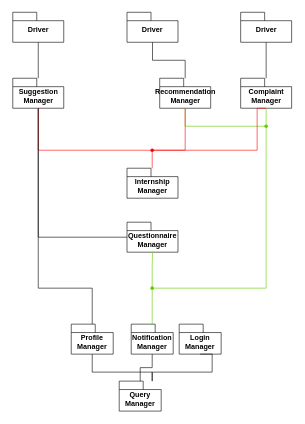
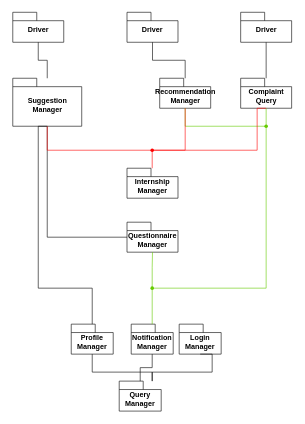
  <mxCell id="0" />
  <mxCell id="1" parent="0" />
  <mxCell id="2" value="Login Manager" style="shape=folder;fontStyle=1;spacingTop=10;tabWidth=40;tabHeight=14;tabPosition=left;html=1;whiteSpace=wrap;" vertex="1" parent="1"><mxGeometry x="298" y="540" width="70" height="50" as="geometry" /></mxCell>
  <mxCell id="3" value="Query Manager" style="shape=folder;fontStyle=1;spacingTop=10;tabWidth=40;tabHeight=14;tabPosition=left;html=1;whiteSpace=wrap;" vertex="1" parent="1"><mxGeometry x="198" y="635" width="70" height="50" as="geometry" /></mxCell>
  <mxCell id="4" value="Questionnaire Manager" style="shape=folder;fontStyle=1;spacingTop=10;tabWidth=40;tabHeight=14;tabPosition=left;html=1;whiteSpace=wrap;" vertex="1" parent="1"><mxGeometry x="211" y="370" width="85" height="50" as="geometry" /></mxCell>
  <mxCell id="5" value="Profile Manager" style="shape=folder;fontStyle=1;spacingTop=10;tabWidth=40;tabHeight=14;tabPosition=left;html=1;whiteSpace=wrap;" vertex="1" parent="1"><mxGeometry x="118" y="540" width="70" height="50" as="geometry" /></mxCell>
  <mxCell id="6" value="Notification Manager" style="shape=folder;fontStyle=1;spacingTop=10;tabWidth=40;tabHeight=14;tabPosition=left;html=1;whiteSpace=wrap;" vertex="1" parent="1"><mxGeometry x="218" y="540" width="70" height="50" as="geometry" /></mxCell>
  <mxCell id="7" style="edgeStyle=orthogonalEdgeStyle;rounded=0;orthogonalLoop=1;jettySize=auto;html=1;entryX=0.5;entryY=1;entryDx=0;entryDy=0;entryPerimeter=0;endArrow=none;endFill=0;" edge="1" parent="1" source="3" target="5"><mxGeometry relative="1" as="geometry"><Array as="points"><mxPoint x="253" y="620" /><mxPoint x="153" y="620" /></Array></mxGeometry></mxCell>
  <mxCell id="8" style="edgeStyle=orthogonalEdgeStyle;rounded=0;orthogonalLoop=1;jettySize=auto;html=1;entryX=0.5;entryY=1;entryDx=0;entryDy=0;entryPerimeter=0;endArrow=none;endFill=0;" edge="1" parent="1" source="3" target="6"><mxGeometry relative="1" as="geometry" /></mxCell>
  <mxCell id="9" style="edgeStyle=orthogonalEdgeStyle;rounded=0;orthogonalLoop=1;jettySize=auto;html=1;entryX=0.5;entryY=1;entryDx=0;entryDy=0;entryPerimeter=0;endArrow=none;endFill=0;" edge="1" parent="1" source="3" target="2"><mxGeometry relative="1" as="geometry"><Array as="points"><mxPoint x="253" y="620" /><mxPoint x="353" y="620" /></Array></mxGeometry></mxCell>
  <mxCell id="10" value="Internship Manager" style="shape=folder;fontStyle=1;spacingTop=10;tabWidth=40;tabHeight=14;tabPosition=left;html=1;whiteSpace=wrap;" vertex="1" parent="1"><mxGeometry x="211" y="280" width="85" height="50" as="geometry" /></mxCell>
  <mxCell id="11" style="edgeStyle=orthogonalEdgeStyle;rounded=0;orthogonalLoop=1;jettySize=auto;html=1;endArrow=none;endFill=0;" edge="1" parent="1" source="4" target="13"><mxGeometry relative="1" as="geometry" /></mxCell>
  <mxCell id="12" value="Recommendation&lt;div&gt;Manager&lt;/div&gt;" style="shape=folder;fontStyle=1;spacingTop=10;tabWidth=40;tabHeight=14;tabPosition=left;html=1;whiteSpace=wrap;" vertex="1" parent="1"><mxGeometry x="265.5" y="130" width="85" height="50" as="geometry" /></mxCell>
- <mxCell id="13" value="Suggestion&lt;div&gt;Manager&lt;/div&gt;" style="shape=folder;fontStyle=1;spacingTop=10;tabWidth=40;tabHeight=14;tabPosition=left;html=1;whiteSpace=wrap;" vertex="1" parent="1"><mxGeometry x="20.5" y="130" width="85" height="50" as="geometry" /></mxCell>
- <mxCell id="14" value="Complaint Manager" style="shape=folder;fontStyle=1;spacingTop=10;tabWidth=40;tabHeight=14;tabPosition=left;html=1;whiteSpace=wrap;" vertex="1" parent="1"><mxGeometry x="400.5" y="130" width="85" height="50" as="geometry" /></mxCell>
+ <mxCell id="13" value="Suggestion&lt;div&gt;Manager&lt;/div&gt;" style="shape=folder;fontStyle=1;spacingTop=10;tabWidth=40;tabHeight=14;tabPosition=left;html=1;whiteSpace=wrap;" vertex="1" parent="1"><mxGeometry x="20.5" y="130" width="115" height="80" as="geometry" /></mxCell>
+ <mxCell id="14" value="Complaint Query" style="shape=folder;fontStyle=1;spacingTop=10;tabWidth=40;tabHeight=14;tabPosition=left;html=1;whiteSpace=wrap;" vertex="1" parent="1"><mxGeometry x="400.5" y="130" width="85" height="50" as="geometry" /></mxCell>
  <mxCell id="15" value="" style="shape=waypoint;sketch=0;fillStyle=solid;size=6;pointerEvents=1;points=[];fillColor=none;resizable=0;rotatable=0;perimeter=centerPerimeter;snapToPoint=1;strokeColor=#66CC00;" vertex="1" parent="1"><mxGeometry x="243" y="470" width="20" height="20" as="geometry" /></mxCell>
  <mxCell id="16" style="edgeStyle=orthogonalEdgeStyle;rounded=0;orthogonalLoop=1;jettySize=auto;html=1;entryX=0.482;entryY=0.7;entryDx=0;entryDy=0;entryPerimeter=0;endArrow=none;endFill=0;strokeColor=#66CC00;" edge="1" parent="1" source="6" target="15"><mxGeometry relative="1" as="geometry" /></mxCell>
  <mxCell id="17" style="edgeStyle=orthogonalEdgeStyle;rounded=0;orthogonalLoop=1;jettySize=auto;html=1;entryX=0.5;entryY=1;entryDx=0;entryDy=0;entryPerimeter=0;strokeColor=#66CC00;endArrow=none;endFill=0;" edge="1" parent="1" source="15" target="4"><mxGeometry relative="1" as="geometry" /></mxCell>
  <mxCell id="18" style="edgeStyle=orthogonalEdgeStyle;rounded=0;orthogonalLoop=1;jettySize=auto;html=1;entryX=0.5;entryY=1;entryDx=0;entryDy=0;entryPerimeter=0;strokeColor=#66CC00;endArrow=none;endFill=0;" edge="1" parent="1" source="20" target="14"><mxGeometry relative="1" as="geometry" /></mxCell>
  <mxCell id="19" value="" style="edgeStyle=orthogonalEdgeStyle;rounded=0;orthogonalLoop=1;jettySize=auto;html=1;entryDx=0;entryDy=0;entryPerimeter=0;strokeColor=#66CC00;endArrow=none;endFill=0;" edge="1" parent="1" source="15" target="20"><mxGeometry relative="1" as="geometry"><mxPoint x="253" y="480" as="sourcePoint" /><mxPoint x="444" y="210" as="targetPoint" /></mxGeometry></mxCell>
  <mxCell id="20" value="" style="shape=waypoint;sketch=0;fillStyle=solid;size=6;pointerEvents=1;points=[];fillColor=none;resizable=0;rotatable=0;perimeter=centerPerimeter;snapToPoint=1;strokeColor=#66CC00;" vertex="1" parent="1"><mxGeometry x="433" y="200" width="20" height="20" as="geometry" /></mxCell>
  <mxCell id="21" style="edgeStyle=orthogonalEdgeStyle;rounded=0;orthogonalLoop=1;jettySize=auto;html=1;entryX=0.5;entryY=1;entryDx=0;entryDy=0;entryPerimeter=0;endArrow=none;endFill=0;strokeColor=#66CC00;" edge="1" parent="1" source="20" target="12"><mxGeometry relative="1" as="geometry" /></mxCell>
  <mxCell id="22" style="edgeStyle=orthogonalEdgeStyle;rounded=0;orthogonalLoop=1;jettySize=auto;html=1;strokeColor=#FF0000;endArrow=none;endFill=0;" edge="1" parent="1" source="23" target="10"><mxGeometry relative="1" as="geometry" /></mxCell>
  <mxCell id="23" value="" style="shape=waypoint;sketch=0;fillStyle=solid;size=6;pointerEvents=1;points=[];fillColor=none;resizable=0;rotatable=0;perimeter=centerPerimeter;snapToPoint=1;strokeColor=#FF0000;" vertex="1" parent="1"><mxGeometry x="243" y="240" width="20" height="20" as="geometry" /></mxCell>
  <mxCell id="24" style="edgeStyle=orthogonalEdgeStyle;rounded=0;orthogonalLoop=1;jettySize=auto;html=1;entryX=0.5;entryY=1;entryDx=0;entryDy=0;entryPerimeter=0;endArrow=none;endFill=0;strokeColor=#FF0000;" edge="1" parent="1" source="23" target="12"><mxGeometry relative="1" as="geometry" /></mxCell>
  <mxCell id="25" style="edgeStyle=orthogonalEdgeStyle;rounded=0;orthogonalLoop=1;jettySize=auto;html=1;entryX=0.5;entryY=1;entryDx=0;entryDy=0;entryPerimeter=0;strokeColor=#FF0000;endArrow=none;endFill=0;" edge="1" parent="1" source="23" target="13"><mxGeometry relative="1" as="geometry" /></mxCell>
  <mxCell id="26" style="edgeStyle=orthogonalEdgeStyle;rounded=0;orthogonalLoop=1;jettySize=auto;html=1;entryX=0.5;entryY=1;entryDx=0;entryDy=0;entryPerimeter=0;endArrow=none;endFill=0;strokeColor=#FF0000;" edge="1" parent="1" source="23" target="14"><mxGeometry relative="1" as="geometry"><Array as="points"><mxPoint x="428" y="250" /><mxPoint x="428" y="180" /></Array></mxGeometry></mxCell>
  <mxCell id="27" style="edgeStyle=orthogonalEdgeStyle;rounded=0;orthogonalLoop=1;jettySize=auto;html=1;entryX=0.5;entryY=1;entryDx=0;entryDy=0;entryPerimeter=0;endArrow=none;endFill=0;" edge="1" parent="1" source="5" target="13"><mxGeometry relative="1" as="geometry"><Array as="points"><mxPoint x="153" y="480" /><mxPoint x="63" y="480" /></Array></mxGeometry></mxCell>
  <mxCell id="28" value="Driver" style="shape=folder;fontStyle=1;spacingTop=10;tabWidth=40;tabHeight=14;tabPosition=left;html=1;whiteSpace=wrap;" vertex="1" parent="1"><mxGeometry x="20.5" width="85" height="50" as="geometry" y="20" /></mxCell>
  <mxCell id="29" value="Driver" style="shape=folder;fontStyle=1;spacingTop=10;tabWidth=40;tabHeight=14;tabPosition=left;html=1;whiteSpace=wrap;" vertex="1" parent="1"><mxGeometry x="211" width="85" height="50" as="geometry" y="20" /></mxCell>
  <mxCell id="30" value="Driver" style="shape=folder;fontStyle=1;spacingTop=10;tabWidth=40;tabHeight=14;tabPosition=left;html=1;whiteSpace=wrap;" vertex="1" parent="1"><mxGeometry x="400.5" width="85" height="50" as="geometry" y="20" /></mxCell>
  <mxCell id="31" style="edgeStyle=orthogonalEdgeStyle;rounded=0;orthogonalLoop=1;jettySize=auto;html=1;entryX=0.5;entryY=1;entryDx=0;entryDy=0;entryPerimeter=0;endArrow=none;endFill=0;" edge="1" parent="1" source="13" target="28"><mxGeometry relative="1" as="geometry" /></mxCell>
  <mxCell id="32" style="edgeStyle=orthogonalEdgeStyle;rounded=0;orthogonalLoop=1;jettySize=auto;html=1;entryX=0.5;entryY=1;entryDx=0;entryDy=0;entryPerimeter=0;endArrow=none;endFill=0;" edge="1" parent="1" source="12" target="29"><mxGeometry relative="1" as="geometry" /></mxCell>
  <mxCell id="33" style="edgeStyle=orthogonalEdgeStyle;rounded=0;orthogonalLoop=1;jettySize=auto;html=1;entryX=0.5;entryY=1;entryDx=0;entryDy=0;entryPerimeter=0;endArrow=none;endFill=0;" edge="1" parent="1" source="14" target="30"><mxGeometry relative="1" as="geometry" /></mxCell>
